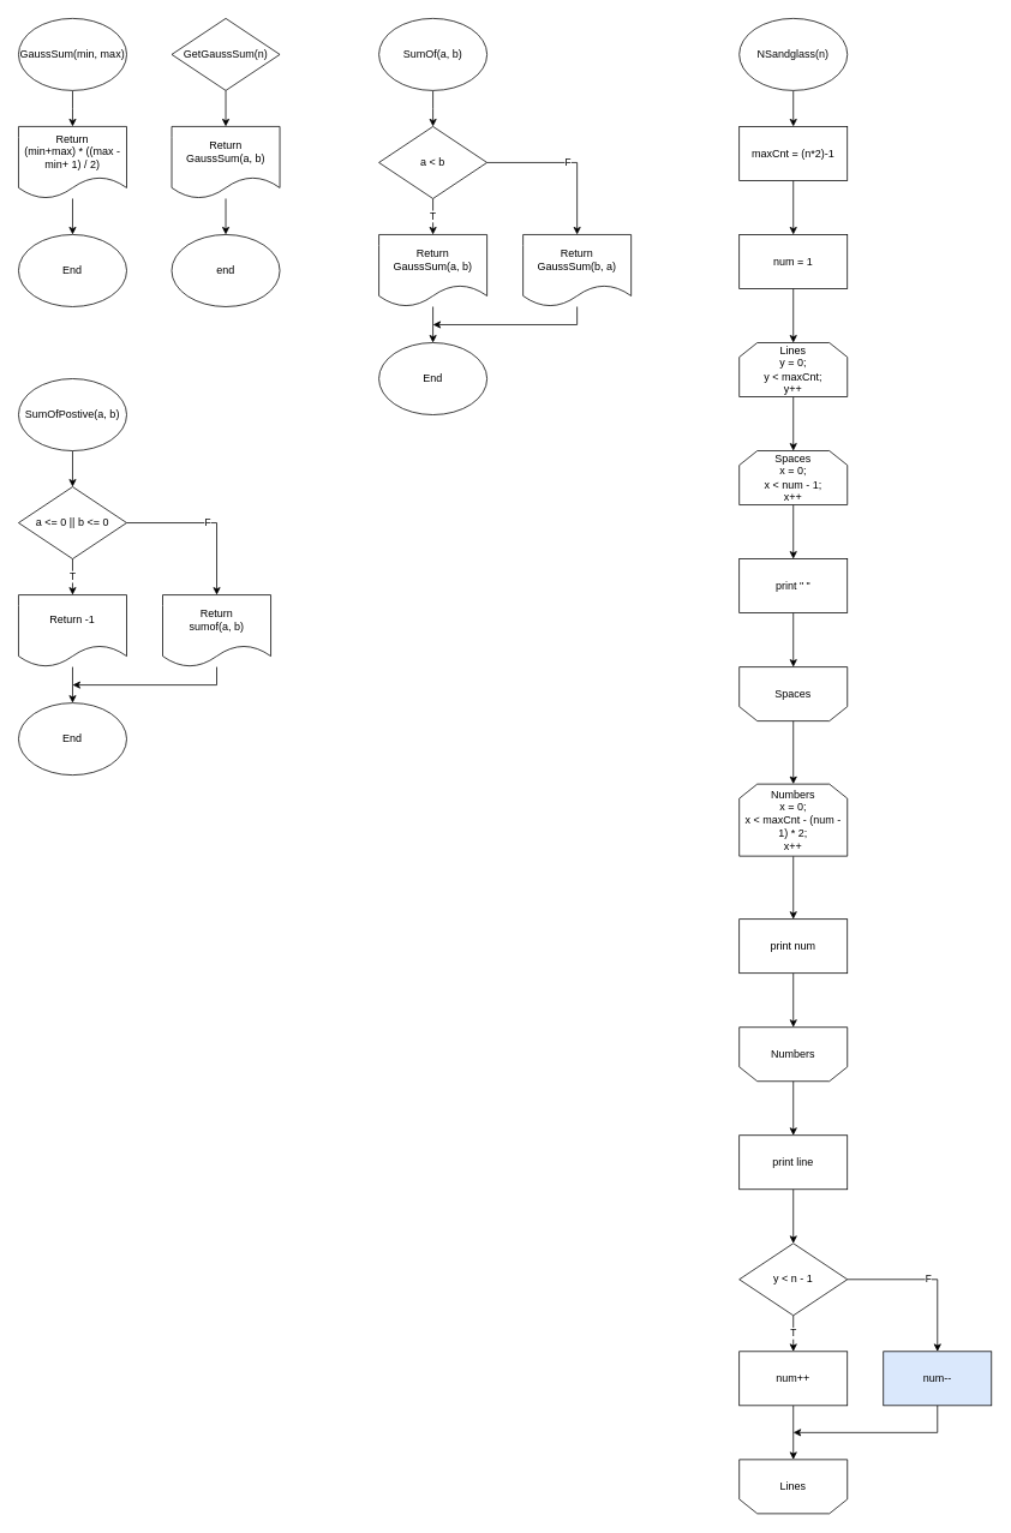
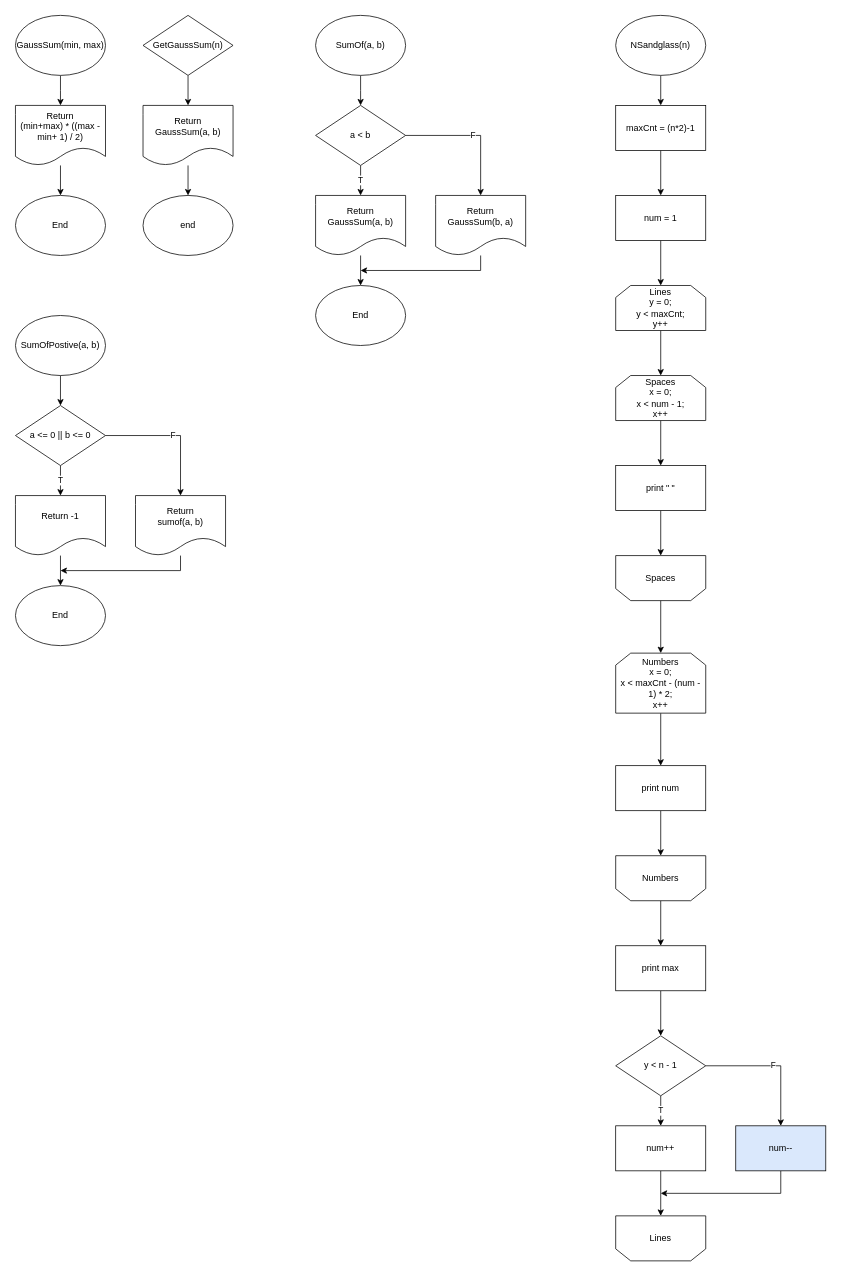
  <mxCell id="0" />
  <mxCell id="1" parent="0" />
  <mxCell id="2" style="edgeStyle=orthogonalEdgeStyle;rounded=0;orthogonalLoop=1;jettySize=auto;html=1;entryX=0.5;entryY=0;entryDx=0;entryDy=0;" edge="1" parent="1" source="3"><mxGeometry relative="1" as="geometry"><mxPoint x="80" y="140" as="targetPoint" /></mxGeometry></mxCell>
  <mxCell id="3" value="GaussSum(min, max)" style="ellipse;whiteSpace=wrap;html=1;" vertex="1" parent="1"><mxGeometry x="20" y="20" width="120" height="80" as="geometry" /></mxCell>
  <mxCell id="4" style="edgeStyle=orthogonalEdgeStyle;rounded=0;orthogonalLoop=1;jettySize=auto;html=1;entryX=0.5;entryY=0;entryDx=0;entryDy=0;" edge="1" parent="1" source="5" target="6"><mxGeometry relative="1" as="geometry" /></mxCell>
  <mxCell id="5" value="Return&lt;br&gt;(min+max) * ((max - min+ 1) / 2)" style="shape=document;whiteSpace=wrap;html=1;boundedLbl=1;" vertex="1" parent="1"><mxGeometry x="20" y="140" width="120" height="80" as="geometry" /></mxCell>
  <mxCell id="6" value="End" style="ellipse;whiteSpace=wrap;html=1;" vertex="1" parent="1"><mxGeometry x="20" y="260" width="120" height="80" as="geometry" /></mxCell>
  <mxCell id="7" style="edgeStyle=orthogonalEdgeStyle;rounded=0;orthogonalLoop=1;jettySize=auto;html=1;entryX=0.5;entryY=0;entryDx=0;entryDy=0;" edge="1" parent="1" source="8"><mxGeometry relative="1" as="geometry"><mxPoint x="480" y="140" as="targetPoint" /></mxGeometry></mxCell>
  <mxCell id="8" value="SumOf(a, b)" style="ellipse;whiteSpace=wrap;html=1;" vertex="1" parent="1"><mxGeometry x="420" y="20" width="120" height="80" as="geometry" /></mxCell>
  <mxCell id="9" value="T" style="edgeStyle=orthogonalEdgeStyle;rounded=0;orthogonalLoop=1;jettySize=auto;html=1;entryX=0.5;entryY=0;entryDx=0;entryDy=0;" edge="1" parent="1" source="11"><mxGeometry relative="1" as="geometry"><mxPoint x="480" y="260" as="targetPoint" /></mxGeometry></mxCell>
  <mxCell id="10" value="F" style="edgeStyle=orthogonalEdgeStyle;rounded=0;orthogonalLoop=1;jettySize=auto;html=1;entryX=0.5;entryY=0;entryDx=0;entryDy=0;" edge="1" parent="1" source="11" target="15"><mxGeometry relative="1" as="geometry" /></mxCell>
  <mxCell id="11" value="a &amp;lt; b" style="rhombus;whiteSpace=wrap;html=1;" vertex="1" parent="1"><mxGeometry x="420" y="140" width="120" height="80" as="geometry" /></mxCell>
  <mxCell id="12" style="edgeStyle=orthogonalEdgeStyle;rounded=0;orthogonalLoop=1;jettySize=auto;html=1;entryX=0.5;entryY=0;entryDx=0;entryDy=0;" edge="1" parent="1" source="13" target="16"><mxGeometry relative="1" as="geometry" /></mxCell>
  <mxCell id="13" value="Return&lt;br&gt;GaussSum&lt;span style=&quot;color: rgba(0, 0, 0, 0); font-family: monospace; font-size: 0px; text-align: start;&quot;&gt;%3CmxGraphModel%3E%3Croot%3E%3CmxCell%20id%3D%220%22%2F%3E%3CmxCell%20id%3D%221%22%20parent%3D%220%22%2F%3E%3CmxCell%20id%3D%222%22%20value%3D%22Create%20gaussSum%22%20style%3D%22rounded%3D0%3BwhiteSpace%3Dwrap%3Bhtml%3D1%3B%22%20vertex%3D%221%22%20parent%3D%221%22%3E%3CmxGeometry%20x%3D%22280%22%20y%3D%22160%22%20width%3D%22120%22%20height%3D%2260%22%20as%3D%22geometry%22%2F%3E%3C%2FmxCell%3E%3C%2Froot%3E%3C%2FmxGraphModel%3E&lt;/span&gt;(a, b)" style="shape=document;whiteSpace=wrap;html=1;boundedLbl=1;" vertex="1" parent="1"><mxGeometry x="420" y="260" width="120" height="80" as="geometry" /></mxCell>
  <mxCell id="14" style="edgeStyle=orthogonalEdgeStyle;rounded=0;orthogonalLoop=1;jettySize=auto;html=1;" edge="1" parent="1" source="15"><mxGeometry relative="1" as="geometry"><mxPoint x="480" y="360" as="targetPoint" /><Array as="points"><mxPoint x="640" y="360" /></Array></mxGeometry></mxCell>
  <mxCell id="15" value="Return&lt;br&gt;GaussSum&lt;span style=&quot;color: rgba(0, 0, 0, 0); font-family: monospace; font-size: 0px; text-align: start;&quot;&gt;%3CmxGraphModel%3E%3Croot%3E%3CmxCell%20id%3D%220%22%2F%3E%3CmxCell%20id%3D%221%22%20parent%3D%220%22%2F%3E%3CmxCell%20id%3D%222%22%20value%3D%22Create%20gaussSum%22%20style%3D%22rounded%3D0%3BwhiteSpace%3Dwrap%3Bhtml%3D1%3B%22%20vertex%3D%221%22%20parent%3D%221%22%3E%3CmxGeometry%20x%3D%22280%22%20y%3D%22160%22%20width%3D%22120%22%20height%3D%2260%22%20as%3D%22geometry%22%2F%3E%3C%2FmxCell%3E%3C%2Froot%3E%3C%2FmxGraphModel%3E&lt;/span&gt;(b, a)" style="shape=document;whiteSpace=wrap;html=1;boundedLbl=1;" vertex="1" parent="1"><mxGeometry x="580" y="260" width="120" height="80" as="geometry" /></mxCell>
  <mxCell id="16" value="End" style="ellipse;whiteSpace=wrap;html=1;" vertex="1" parent="1"><mxGeometry x="420" y="380" width="120" height="80" as="geometry" /></mxCell>
  <mxCell id="17" style="edgeStyle=orthogonalEdgeStyle;rounded=0;orthogonalLoop=1;jettySize=auto;html=1;entryX=0.5;entryY=0;entryDx=0;entryDy=0;" edge="1" parent="1" source="18" target="20"><mxGeometry relative="1" as="geometry" /></mxCell>
  <mxCell id="18" value="GetGaussSum(n)" style="rhombus;whiteSpace=wrap;html=1;" vertex="1" parent="1"><mxGeometry x="190" y="20" width="120" height="80" as="geometry" /></mxCell>
  <mxCell id="19" style="edgeStyle=orthogonalEdgeStyle;rounded=0;orthogonalLoop=1;jettySize=auto;html=1;entryX=0.5;entryY=0;entryDx=0;entryDy=0;" edge="1" parent="1" source="20" target="21"><mxGeometry relative="1" as="geometry" /></mxCell>
  <mxCell id="20" value="Return&lt;br&gt;GaussSum&lt;span style=&quot;color: rgba(0, 0, 0, 0); font-family: monospace; font-size: 0px; text-align: start;&quot;&gt;%3CmxGraphModel%3E%3Croot%3E%3CmxCell%20id%3D%220%22%2F%3E%3CmxCell%20id%3D%221%22%20parent%3D%220%22%2F%3E%3CmxCell%20id%3D%222%22%20value%3D%22Create%20gaussSum%22%20style%3D%22rounded%3D0%3BwhiteSpace%3Dwrap%3Bhtml%3D1%3B%22%20vertex%3D%221%22%20parent%3D%221%22%3E%3CmxGeometry%20x%3D%22280%22%20y%3D%22160%22%20width%3D%22120%22%20height%3D%2260%22%20as%3D%22geometry%22%2F%3E%3C%2FmxCell%3E%3C%2Froot%3E%3C%2FmxGraphModel%3E&lt;/span&gt;(a, b)" style="shape=document;whiteSpace=wrap;html=1;boundedLbl=1;" vertex="1" parent="1"><mxGeometry x="190" y="140" width="120" height="80" as="geometry" /></mxCell>
  <mxCell id="21" value="end" style="ellipse;whiteSpace=wrap;html=1;" vertex="1" parent="1"><mxGeometry x="190" y="260" width="120" height="80" as="geometry" /></mxCell>
  <mxCell id="22" style="edgeStyle=orthogonalEdgeStyle;rounded=0;orthogonalLoop=1;jettySize=auto;html=1;entryX=0.5;entryY=0;entryDx=0;entryDy=0;" edge="1" parent="1" source="23" target="26"><mxGeometry relative="1" as="geometry" /></mxCell>
  <mxCell id="23" value="SumOfPostive(a, b)" style="ellipse;whiteSpace=wrap;html=1;" vertex="1" parent="1"><mxGeometry x="20" y="420" width="120" height="80" as="geometry" /></mxCell>
  <mxCell id="24" value="T" style="edgeStyle=orthogonalEdgeStyle;rounded=0;orthogonalLoop=1;jettySize=auto;html=1;entryX=0.5;entryY=0;entryDx=0;entryDy=0;" edge="1" parent="1" source="26" target="29"><mxGeometry relative="1" as="geometry" /></mxCell>
  <mxCell id="25" value="F" style="edgeStyle=orthogonalEdgeStyle;rounded=0;orthogonalLoop=1;jettySize=auto;html=1;entryX=0.5;entryY=0;entryDx=0;entryDy=0;" edge="1" parent="1" source="26" target="31"><mxGeometry relative="1" as="geometry" /></mxCell>
  <mxCell id="26" value="a &amp;lt;= 0 || b &amp;lt;= 0" style="rhombus;whiteSpace=wrap;html=1;" vertex="1" parent="1"><mxGeometry x="20" y="540" width="120" height="80" as="geometry" /></mxCell>
  <mxCell id="27" value="End" style="ellipse;whiteSpace=wrap;html=1;" vertex="1" parent="1"><mxGeometry x="20" y="780" width="120" height="80" as="geometry" /></mxCell>
  <mxCell id="28" style="edgeStyle=orthogonalEdgeStyle;rounded=0;orthogonalLoop=1;jettySize=auto;html=1;entryX=0.5;entryY=0;entryDx=0;entryDy=0;" edge="1" parent="1" source="29" target="27"><mxGeometry relative="1" as="geometry" /></mxCell>
  <mxCell id="29" value="Return -1" style="shape=document;whiteSpace=wrap;html=1;boundedLbl=1;" vertex="1" parent="1"><mxGeometry x="20" y="660" width="120" height="80" as="geometry" /></mxCell>
  <mxCell id="30" style="edgeStyle=orthogonalEdgeStyle;rounded=0;orthogonalLoop=1;jettySize=auto;html=1;" edge="1" parent="1" source="31"><mxGeometry relative="1" as="geometry"><mxPoint x="80" y="760" as="targetPoint" /><Array as="points"><mxPoint x="240" y="760" /></Array></mxGeometry></mxCell>
  <mxCell id="31" value="Return&lt;br&gt;sumof&lt;span style=&quot;color: rgba(0, 0, 0, 0); font-family: monospace; font-size: 0px; text-align: start;&quot;&gt;%3CmxGraphModel%3E%3Croot%3E%3CmxCell%20id%3D%220%22%2F%3E%3CmxCell%20id%3D%221%22%20parent%3D%220%22%2F%3E%3CmxCell%20id%3D%222%22%20value%3D%22Create%20gaussSum%22%20style%3D%22rounded%3D0%3BwhiteSpace%3Dwrap%3Bhtml%3D1%3B%22%20vertex%3D%221%22%20parent%3D%221%22%3E%3CmxGeometry%20x%3D%22280%22%20y%3D%22160%22%20width%3D%22120%22%20height%3D%2260%22%20as%3D%22geometry%22%2F%3E%3C%2FmxCell%3E%3C%2Froot%3E%3C%2FmxGraphModel%3E&lt;/span&gt;(a, b)" style="shape=document;whiteSpace=wrap;html=1;boundedLbl=1;" vertex="1" parent="1"><mxGeometry x="180" y="660" width="120" height="80" as="geometry" /></mxCell>
  <mxCell id="32" style="edgeStyle=orthogonalEdgeStyle;rounded=0;orthogonalLoop=1;jettySize=auto;html=1;" edge="1" parent="1" source="33" target="38"><mxGeometry relative="1" as="geometry" /></mxCell>
  <mxCell id="33" value="NSandglass(n)" style="ellipse;whiteSpace=wrap;html=1;" vertex="1" parent="1"><mxGeometry x="820" y="20" width="120" height="80" as="geometry" /></mxCell>
  <mxCell id="34" style="edgeStyle=orthogonalEdgeStyle;rounded=0;orthogonalLoop=1;jettySize=auto;html=1;entryX=0.5;entryY=0;entryDx=0;entryDy=0;" edge="1" parent="1" source="35" target="40"><mxGeometry relative="1" as="geometry" /></mxCell>
  <mxCell id="35" value="Lines&lt;br&gt;y = 0;&lt;br&gt;y &amp;lt; maxCnt;&lt;br&gt;y++" style="shape=loopLimit;whiteSpace=wrap;html=1;" vertex="1" parent="1"><mxGeometry x="820" y="380" width="120" height="60" as="geometry" /></mxCell>
  <mxCell id="36" value="Lines" style="shape=loopLimit;whiteSpace=wrap;html=1;flipV=1;" vertex="1" parent="1"><mxGeometry x="820" y="1620" width="120" height="60" as="geometry" /></mxCell>
  <mxCell id="37" style="edgeStyle=orthogonalEdgeStyle;rounded=0;orthogonalLoop=1;jettySize=auto;html=1;entryX=0.5;entryY=0;entryDx=0;entryDy=0;" edge="1" parent="1" source="38" target="42"><mxGeometry relative="1" as="geometry" /></mxCell>
  <mxCell id="38" value="maxCnt = (n*2)-1" style="rounded=0;whiteSpace=wrap;html=1;" vertex="1" parent="1"><mxGeometry x="820" y="140" width="120" height="60" as="geometry" /></mxCell>
  <mxCell id="39" style="edgeStyle=orthogonalEdgeStyle;rounded=0;orthogonalLoop=1;jettySize=auto;html=1;entryX=0.5;entryY=0;entryDx=0;entryDy=0;" edge="1" parent="1" source="40" target="50"><mxGeometry relative="1" as="geometry" /></mxCell>
  <mxCell id="40" value="Spaces&lt;br&gt;x = 0;&lt;br&gt;x &amp;lt; num - 1;&lt;br&gt;x++" style="shape=loopLimit;whiteSpace=wrap;html=1;" vertex="1" parent="1"><mxGeometry x="820" y="500" width="120" height="60" as="geometry" /></mxCell>
  <mxCell id="41" style="edgeStyle=orthogonalEdgeStyle;rounded=0;orthogonalLoop=1;jettySize=auto;html=1;" edge="1" parent="1" source="42" target="35"><mxGeometry relative="1" as="geometry" /></mxCell>
  <mxCell id="42" value="num = 1" style="rounded=0;whiteSpace=wrap;html=1;" vertex="1" parent="1"><mxGeometry x="820" y="260" width="120" height="60" as="geometry" /></mxCell>
  <mxCell id="43" style="edgeStyle=orthogonalEdgeStyle;rounded=0;orthogonalLoop=1;jettySize=auto;html=1;" edge="1" parent="1" source="44" target="46"><mxGeometry relative="1" as="geometry" /></mxCell>
  <mxCell id="44" value="Spaces" style="shape=loopLimit;whiteSpace=wrap;html=1;flipV=1;" vertex="1" parent="1"><mxGeometry x="820" y="740" width="120" height="60" as="geometry" /></mxCell>
  <mxCell id="45" style="edgeStyle=orthogonalEdgeStyle;rounded=0;orthogonalLoop=1;jettySize=auto;html=1;entryX=0.5;entryY=0;entryDx=0;entryDy=0;" edge="1" parent="1" source="46" target="52"><mxGeometry relative="1" as="geometry" /></mxCell>
  <mxCell id="46" value="Numbers&lt;br&gt;x = 0;&lt;br&gt;x &amp;lt; maxCnt - (num - 1) * 2;&lt;br&gt;x++" style="shape=loopLimit;whiteSpace=wrap;html=1;" vertex="1" parent="1"><mxGeometry x="820" y="870" width="120" height="80" as="geometry" /></mxCell>
  <mxCell id="47" style="edgeStyle=orthogonalEdgeStyle;rounded=0;orthogonalLoop=1;jettySize=auto;html=1;entryX=0.5;entryY=0;entryDx=0;entryDy=0;" edge="1" parent="1" source="48" target="54"><mxGeometry relative="1" as="geometry" /></mxCell>
  <mxCell id="48" value="Numbers" style="shape=loopLimit;whiteSpace=wrap;html=1;flipV=1;" vertex="1" parent="1"><mxGeometry x="820" y="1140" width="120" height="60" as="geometry" /></mxCell>
  <mxCell id="49" style="edgeStyle=orthogonalEdgeStyle;rounded=0;orthogonalLoop=1;jettySize=auto;html=1;" edge="1" parent="1" source="50" target="44"><mxGeometry relative="1" as="geometry" /></mxCell>
  <mxCell id="50" value="print &quot; &quot;" style="rounded=0;whiteSpace=wrap;html=1;" vertex="1" parent="1"><mxGeometry x="820" y="620" width="120" height="60" as="geometry" /></mxCell>
  <mxCell id="51" style="edgeStyle=orthogonalEdgeStyle;rounded=0;orthogonalLoop=1;jettySize=auto;html=1;" edge="1" parent="1" source="52" target="48"><mxGeometry relative="1" as="geometry" /></mxCell>
  <mxCell id="52" value="print num" style="rounded=0;whiteSpace=wrap;html=1;" vertex="1" parent="1"><mxGeometry x="820" y="1020" width="120" height="60" as="geometry" /></mxCell>
  <mxCell id="53" style="edgeStyle=orthogonalEdgeStyle;rounded=0;orthogonalLoop=1;jettySize=auto;html=1;entryX=0.5;entryY=0;entryDx=0;entryDy=0;" edge="1" parent="1" source="54" target="57"><mxGeometry relative="1" as="geometry" /></mxCell>
- <mxCell id="54" value="print line" style="rounded=0;whiteSpace=wrap;html=1;" vertex="1" parent="1"><mxGeometry x="820" y="1260" width="120" height="60" as="geometry" /></mxCell>
+ <mxCell id="54" value="print max" style="rounded=0;whiteSpace=wrap;html=1;" vertex="1" parent="1"><mxGeometry x="820" y="1260" width="120" height="60" as="geometry" /></mxCell>
  <mxCell id="55" value="T" style="edgeStyle=orthogonalEdgeStyle;rounded=0;orthogonalLoop=1;jettySize=auto;html=1;" edge="1" parent="1" source="57" target="59"><mxGeometry relative="1" as="geometry" /></mxCell>
  <mxCell id="56" value="F" style="edgeStyle=orthogonalEdgeStyle;rounded=0;orthogonalLoop=1;jettySize=auto;html=1;" edge="1" parent="1" source="57" target="61"><mxGeometry relative="1" as="geometry" /></mxCell>
  <mxCell id="57" value="y &amp;lt; n - 1" style="rhombus;whiteSpace=wrap;html=1;" vertex="1" parent="1"><mxGeometry x="820" y="1380" width="120" height="80" as="geometry" /></mxCell>
  <mxCell id="58" style="edgeStyle=orthogonalEdgeStyle;rounded=0;orthogonalLoop=1;jettySize=auto;html=1;" edge="1" parent="1" source="59" target="36"><mxGeometry relative="1" as="geometry" /></mxCell>
  <mxCell id="59" value="num++" style="rounded=0;whiteSpace=wrap;html=1;" vertex="1" parent="1"><mxGeometry x="820" y="1500" width="120" height="60" as="geometry" /></mxCell>
  <mxCell id="60" style="edgeStyle=orthogonalEdgeStyle;rounded=0;orthogonalLoop=1;jettySize=auto;html=1;" edge="1" parent="1" source="61"><mxGeometry relative="1" as="geometry"><mxPoint x="880" y="1590" as="targetPoint" /><Array as="points"><mxPoint x="1040" y="1590" /></Array></mxGeometry></mxCell>
  <mxCell id="61" value="num--" style="rounded=0;whiteSpace=wrap;html=1;fillColor=#dae8fc;" vertex="1" parent="1"><mxGeometry x="980" y="1500" width="120" height="60" as="geometry" /></mxCell>
